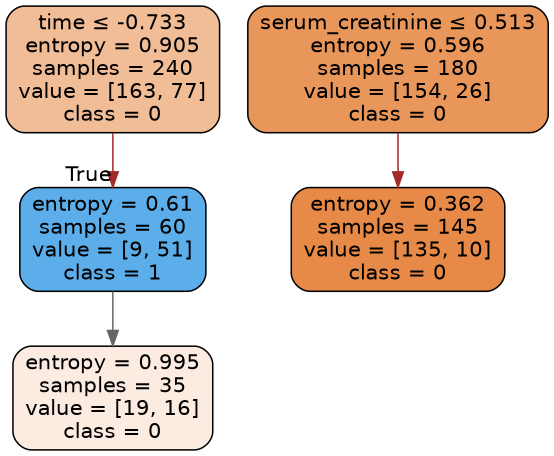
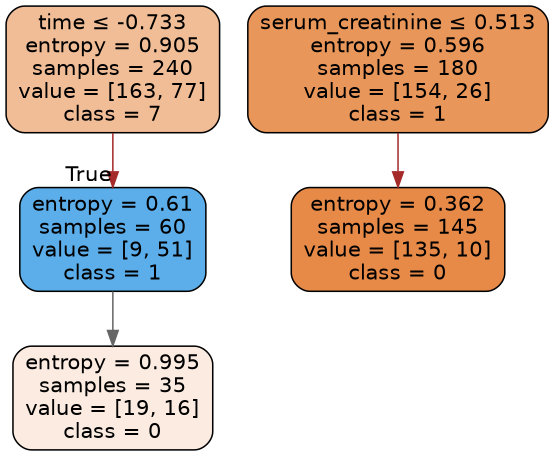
  digraph {
    node [color=black fontname=helvetica shape=box style="filled, rounded"]
    edge [color=brown fontname=helvetica]
-   n1 [fillcolor="#f1bd97" label=<time &le; -0.733<br/>entropy = 0.905<br/>samples = 240<br/>value = [163, 77]<br/>class = 0>]
+   n1 [fillcolor="#f1bd97" label=<time &le; -0.733<br/>entropy = 0.905<br/>samples = 240<br/>value = [163, 77]<br/>class = 7>]
    n2 [fillcolor="#5caeea" label=<entropy = 0.61<br/>samples = 60<br/>value = [9, 51]<br/>class = 1>]
    n3 [fillcolor="#fbebe0" label=<entropy = 0.995<br/>samples = 35<br/>value = [19, 16]<br/>class = 0>]
-   n4 [fillcolor="#e9965a" label=<serum_creatinine &le; 0.513<br/>entropy = 0.596<br/>samples = 180<br/>value = [154, 26]<br/>class = 0>]
+   n4 [fillcolor="#e9965a" label=<serum_creatinine &le; 0.513<br/>entropy = 0.596<br/>samples = 180<br/>value = [154, 26]<br/>class = 1>]
    n5 [fillcolor="#e78a48" label=<entropy = 0.362<br/>samples = 145<br/>value = [135, 10]<br/>class = 0>]
    n1 -> n2 [headlabel=True labelangle=45 labeldistance=2.5]
    n2 -> n3 [color=gray40]
    n4 -> n5
  }
